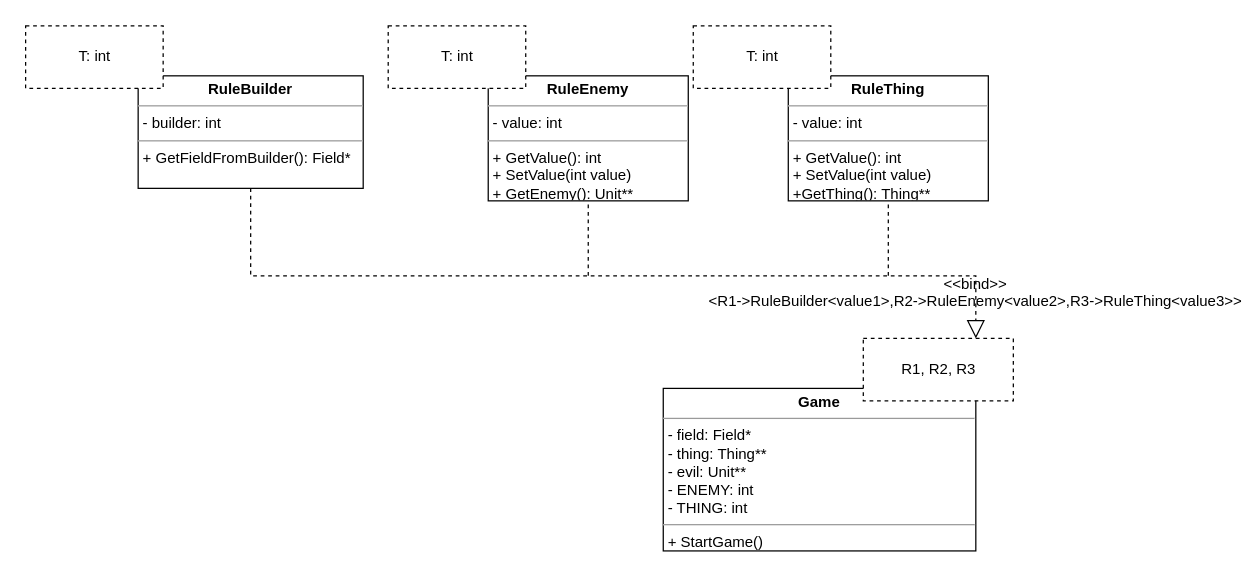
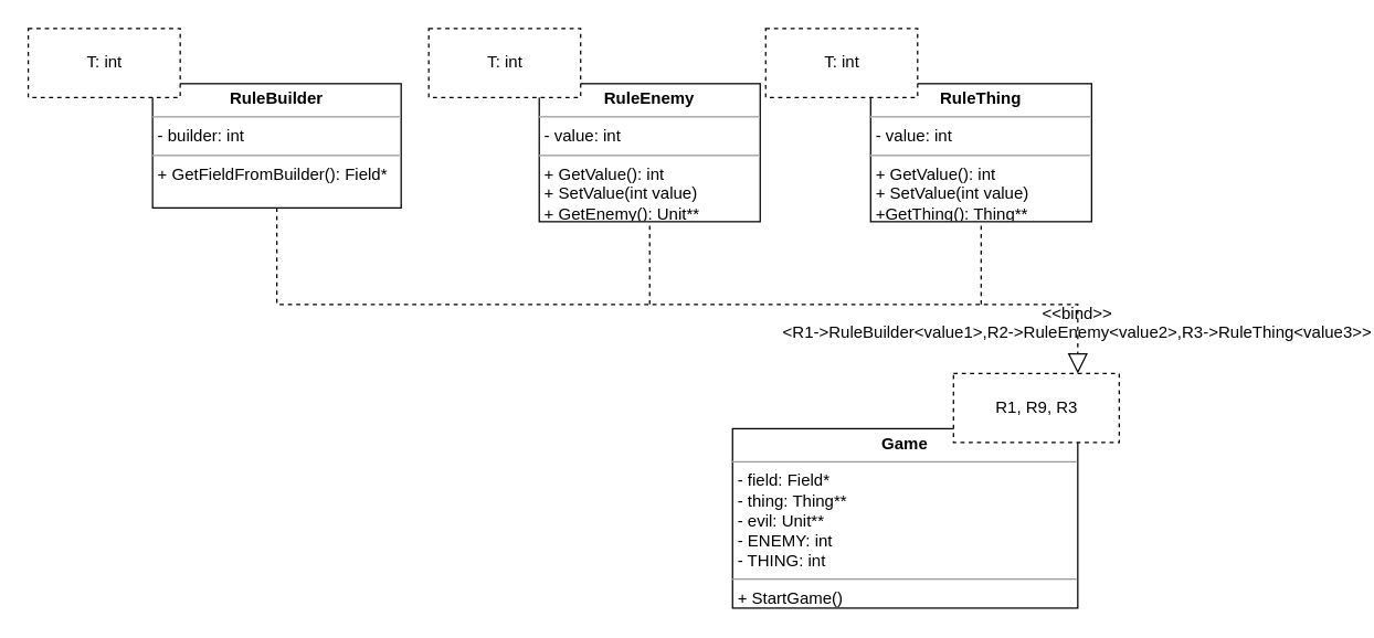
  <mxCell id="0" />
  <mxCell id="1" parent="0" />
  <mxCell id="2" value="&lt;p style=&quot;margin: 0px ; margin-top: 4px ; text-align: center&quot;&gt;&lt;b&gt;Game&lt;/b&gt;&lt;/p&gt;&lt;hr size=&quot;1&quot;&gt;&lt;p style=&quot;margin: 0px ; margin-left: 4px&quot;&gt;- field: Field*&lt;br&gt;&lt;/p&gt;&lt;p style=&quot;margin: 0px ; margin-left: 4px&quot;&gt;- thing: Thing**&lt;/p&gt;&lt;p style=&quot;margin: 0px ; margin-left: 4px&quot;&gt;- evil: Unit**&lt;/p&gt;&lt;p style=&quot;margin: 0px ; margin-left: 4px&quot;&gt;- ENEMY: int&lt;/p&gt;&lt;p style=&quot;margin: 0px ; margin-left: 4px&quot;&gt;- THING: int&lt;/p&gt;&lt;hr size=&quot;1&quot;&gt;&lt;p style=&quot;margin: 0px ; margin-left: 4px&quot;&gt;+ StartGame()&lt;/p&gt;" style="verticalAlign=top;align=left;overflow=fill;fontSize=12;fontFamily=Helvetica;html=1;" parent="1" vertex="1"><mxGeometry x="530" y="310" width="250" height="130" as="geometry" /></mxCell>
  <mxCell id="3" value="&lt;p style=&quot;margin: 0px ; margin-top: 4px ; text-align: center&quot;&gt;&lt;b&gt;RuleBuilder&lt;/b&gt;&lt;/p&gt;&lt;hr size=&quot;1&quot;&gt;&lt;p style=&quot;margin: 0px ; margin-left: 4px&quot;&gt;- builder: int&lt;/p&gt;&lt;hr size=&quot;1&quot;&gt;&lt;p style=&quot;margin: 0px ; margin-left: 4px&quot;&gt;&lt;span&gt;+ GetFieldFromBuilder(): Field*&lt;/span&gt;&lt;/p&gt;" style="verticalAlign=top;align=left;overflow=fill;fontSize=12;fontFamily=Helvetica;html=1;" parent="1" vertex="1"><mxGeometry x="110" y="60" width="180" height="90" as="geometry" /></mxCell>
  <mxCell id="4" value="&lt;p style=&quot;margin: 0px ; margin-top: 4px ; text-align: center&quot;&gt;&lt;b&gt;RuleEnemy&lt;/b&gt;&lt;/p&gt;&lt;hr size=&quot;1&quot;&gt;&lt;p style=&quot;margin: 0px ; margin-left: 4px&quot;&gt;- value: int&lt;/p&gt;&lt;hr size=&quot;1&quot;&gt;&lt;p style=&quot;margin: 0px ; margin-left: 4px&quot;&gt;&lt;span&gt;+ GetValue(): int&lt;/span&gt;&lt;br&gt;&lt;/p&gt;&lt;p style=&quot;margin: 0px ; margin-left: 4px&quot;&gt;+ SetValue(int value)&lt;/p&gt;&lt;p style=&quot;margin: 0px ; margin-left: 4px&quot;&gt;+&amp;nbsp;GetEnemy(): Unit**&lt;/p&gt;" style="verticalAlign=top;align=left;overflow=fill;fontSize=12;fontFamily=Helvetica;html=1;" parent="1" vertex="1"><mxGeometry x="390" y="60" width="160" height="100" as="geometry" /></mxCell>
  <mxCell id="5" value="&lt;p style=&quot;margin: 0px ; margin-top: 4px ; text-align: center&quot;&gt;&lt;b&gt;RuleThing&lt;/b&gt;&lt;/p&gt;&lt;hr size=&quot;1&quot;&gt;&lt;p style=&quot;margin: 0px ; margin-left: 4px&quot;&gt;- value: int&lt;/p&gt;&lt;hr size=&quot;1&quot;&gt;&lt;p style=&quot;margin: 0px ; margin-left: 4px&quot;&gt;&lt;span&gt;+ GetValue(): int&lt;/span&gt;&lt;br&gt;&lt;/p&gt;&lt;p style=&quot;margin: 0px ; margin-left: 4px&quot;&gt;+ SetValue(int value)&lt;/p&gt;&lt;p style=&quot;margin: 0px ; margin-left: 4px&quot;&gt;+GetThing(): Thing**&lt;/p&gt;" style="verticalAlign=top;align=left;overflow=fill;fontSize=12;fontFamily=Helvetica;html=1;" parent="1" vertex="1"><mxGeometry x="630" y="60" width="160" height="100" as="geometry" /></mxCell>
- <mxCell id="6" value="R1, R2, R3" style="html=1;dashed=1;" parent="1" vertex="1"><mxGeometry x="690" y="270" width="120" height="50" as="geometry" /></mxCell>
+ <mxCell id="6" value="R1, R9, R3" style="html=1;dashed=1;" parent="1" vertex="1"><mxGeometry x="690" y="270" width="120" height="50" as="geometry" /></mxCell>
  <mxCell id="7" value="" style="endArrow=block;dashed=1;endFill=0;endSize=12;html=1;rounded=0;exitX=0.5;exitY=1;exitDx=0;exitDy=0;entryX=0.75;entryY=0;entryDx=0;entryDy=0;" parent="1" source="3" target="6" edge="1"><mxGeometry width="160" relative="1" as="geometry"><mxPoint x="320" y="180" as="sourcePoint" /><mxPoint x="480" y="180" as="targetPoint" /><Array as="points"><mxPoint x="200" y="220" /><mxPoint x="780" y="220" /></Array></mxGeometry></mxCell>
  <mxCell id="8" value="&lt;&lt;bind&gt;&gt;&#10;&lt;R1-&gt;RuleBuilder&lt;value1&gt;,R2-&gt;RuleEnemy&lt;value2&gt;,R3-&gt;RuleThing&lt;value3&gt;&gt;" style="text;align=center;fontStyle=0;verticalAlign=middle;spacingLeft=3;spacingRight=3;strokeColor=none;rotatable=0;points=[[0,0.5],[1,0.5]];portConstraint=eastwest;dashed=1;" parent="1" vertex="1"><mxGeometry x="630" y="220" width="300" height="26" as="geometry" /></mxCell>
  <mxCell id="9" value="" style="endArrow=none;dashed=1;html=1;rounded=0;entryX=0.5;entryY=1;entryDx=0;entryDy=0;" parent="1" target="4" edge="1"><mxGeometry width="50" height="50" relative="1" as="geometry"><mxPoint x="470" y="220" as="sourcePoint" /><mxPoint x="460" y="160" as="targetPoint" /></mxGeometry></mxCell>
  <mxCell id="10" value="" style="endArrow=none;dashed=1;html=1;rounded=0;entryX=0.5;entryY=1;entryDx=0;entryDy=0;" parent="1" target="5" edge="1"><mxGeometry width="50" height="50" relative="1" as="geometry"><mxPoint x="710" y="220" as="sourcePoint" /><mxPoint x="500" y="160" as="targetPoint" /></mxGeometry></mxCell>
  <mxCell id="11" value="T: int" style="html=1;dashed=1;" parent="1" vertex="1"><mxGeometry x="20" y="20" width="110" height="50" as="geometry" /></mxCell>
  <mxCell id="12" value="T: int" style="html=1;dashed=1;" parent="1" vertex="1"><mxGeometry x="310" y="20" width="110" height="50" as="geometry" /></mxCell>
  <mxCell id="13" value="T: int" style="html=1;dashed=1;" parent="1" vertex="1"><mxGeometry x="554" y="20" width="110" height="50" as="geometry" /></mxCell>
